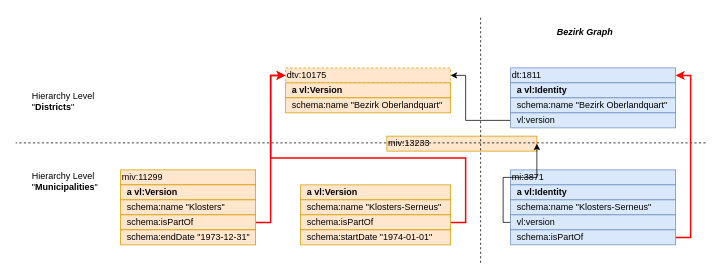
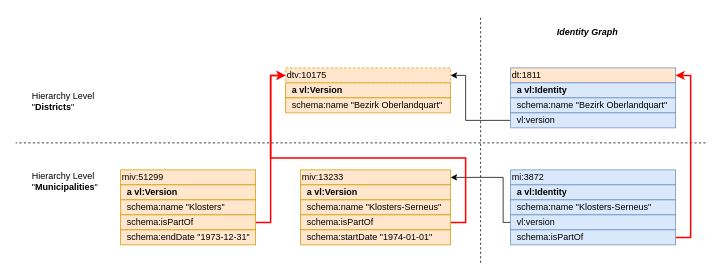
  <mxCell id="0" />
  <mxCell id="1" parent="0" />
- <mxCell id="2" value="miv:13233" style="rounded=0;whiteSpace=wrap;html=1;fillColor=#ffe6cc;strokeColor=#d79b00;align=left;fontSize=12;" parent="1" vertex="1"><mxGeometry x="515" y="181" width="200" height="20" as="geometry" /></mxCell>
+ <mxCell id="2" value="miv:13233" style="rounded=0;whiteSpace=wrap;html=1;fillColor=#ffe6cc;strokeColor=#d79b00;align=left;fontSize=12;" parent="1" vertex="1"><mxGeometry x="400" y="226" width="200" height="20" as="geometry" /></mxCell>
  <mxCell id="3" value="&lt;div style=&quot;font-size: 12px;&quot;&gt;&lt;b style=&quot;font-size: 12px;&quot;&gt;&amp;nbsp; a vl:Version&lt;/b&gt;&lt;br style=&quot;font-size: 12px;&quot;&gt;&lt;/div&gt;" style="rounded=0;whiteSpace=wrap;html=1;fillColor=#ffe6cc;strokeColor=#d79b00;align=left;fontSize=12;" parent="1" vertex="1"><mxGeometry x="400" y="246" width="200" height="20" as="geometry" /></mxCell>
  <mxCell id="4" value="&amp;nbsp; schema:name &quot;Klosters-Serneus&quot;" style="rounded=0;whiteSpace=wrap;html=1;fillColor=#ffe6cc;strokeColor=#d79b00;align=left;fontSize=12;" parent="1" vertex="1"><mxGeometry x="400" y="266" width="200" height="20" as="geometry" /></mxCell>
- <mxCell id="5" value="mi:3871" style="rounded=0;whiteSpace=wrap;html=1;fillColor=#dae8fc;strokeColor=#6c8ebf;align=left;fontSize=12;" parent="1" vertex="1"><mxGeometry x="680" y="226" width="220" height="20" as="geometry" /></mxCell>
+ <mxCell id="5" value="mi:3872" style="rounded=0;whiteSpace=wrap;html=1;fillColor=#dae8fc;strokeColor=#6c8ebf;align=left;fontSize=12;" parent="1" vertex="1"><mxGeometry x="680" y="226" width="220" height="20" as="geometry" /></mxCell>
  <mxCell id="6" value="&lt;b style=&quot;font-size: 12px;&quot;&gt;&amp;nbsp; a vl:Identity&lt;/b&gt;" style="rounded=0;whiteSpace=wrap;html=1;fillColor=#dae8fc;strokeColor=#6c8ebf;align=left;fontSize=12;" parent="1" vertex="1"><mxGeometry x="680" y="246" width="220" height="20" as="geometry" /></mxCell>
  <mxCell id="7" value="&amp;nbsp; schema:name &quot;Klosters-Serneus&quot;" style="rounded=0;whiteSpace=wrap;html=1;fillColor=#dae8fc;strokeColor=#6c8ebf;align=left;fontSize=12;" parent="1" vertex="1"><mxGeometry x="680" y="266" width="220" height="20" as="geometry" /></mxCell>
  <mxCell id="8" style="edgeStyle=orthogonalEdgeStyle;html=1;exitX=0;exitY=0.5;exitDx=0;exitDy=0;entryX=1;entryY=0.5;entryDx=0;entryDy=0;rounded=0;" parent="1" source="9" target="2" edge="1"><mxGeometry relative="1" as="geometry"><Array as="points"><mxPoint x="670" y="296" /><mxPoint x="670" y="236" /></Array></mxGeometry></mxCell>
  <mxCell id="9" value="&amp;nbsp; vl:version" style="rounded=0;whiteSpace=wrap;html=1;fillColor=#dae8fc;strokeColor=#6c8ebf;align=left;fontSize=12;" parent="1" vertex="1"><mxGeometry x="680" y="286" width="220" height="20" as="geometry" /></mxCell>
  <mxCell id="10" value="" style="endArrow=none;dashed=1;html=1;" parent="1" edge="1"><mxGeometry width="50" height="50" relative="1" as="geometry"><mxPoint x="640" y="350" as="sourcePoint" /><mxPoint x="640" y="20" as="targetPoint" /></mxGeometry></mxCell>
- <mxCell id="11" value="&lt;b&gt;&lt;i&gt;Bezirk Graph&lt;/i&gt;&lt;/b&gt;" style="text;html=1;strokeColor=none;fillColor=none;align=left;verticalAlign=middle;whiteSpace=wrap;rounded=0;" parent="1" vertex="1"><mxGeometry x="740" y="28" width="100" height="30" as="geometry" /></mxCell>
+ <mxCell id="11" value="&lt;b&gt;&lt;i&gt;Identity Graph&lt;/i&gt;&lt;/b&gt;" style="text;html=1;strokeColor=none;fillColor=none;align=left;verticalAlign=middle;whiteSpace=wrap;rounded=0;" parent="1" vertex="1"><mxGeometry x="740" y="28" width="100" height="30" as="geometry" /></mxCell>
  <mxCell id="12" value="" style="endArrow=none;dashed=1;html=1;" parent="1" edge="1"><mxGeometry width="50" height="50" relative="1" as="geometry"><mxPoint x="940" y="190" as="sourcePoint" /><mxPoint x="20" y="190" as="targetPoint" /></mxGeometry></mxCell>
  <mxCell id="13" value="dtv:10175" style="rounded=0;whiteSpace=wrap;html=1;fillColor=#ffe6cc;strokeColor=#d79b00;align=left;fontSize=12;dashed=1;" parent="1" vertex="1"><mxGeometry x="380" y="90" width="220" height="20" as="geometry" /></mxCell>
  <mxCell id="14" value="&lt;div style=&quot;font-size: 12px;&quot;&gt;&lt;b style=&quot;font-size: 12px;&quot;&gt;&amp;nbsp; a vl:Version&lt;/b&gt;&lt;br style=&quot;font-size: 12px;&quot;&gt;&lt;/div&gt;" style="rounded=0;whiteSpace=wrap;html=1;fillColor=#ffe6cc;strokeColor=#d79b00;align=left;fontSize=12;" parent="1" vertex="1"><mxGeometry x="380" y="110" width="220" height="20" as="geometry" /></mxCell>
  <mxCell id="15" value="&amp;nbsp; schema:name &quot;Bezirk Oberlandquart&quot;" style="rounded=0;whiteSpace=wrap;html=1;fillColor=#ffe6cc;strokeColor=#d79b00;align=left;fontSize=12;" parent="1" vertex="1"><mxGeometry x="380" y="130" width="220" height="20" as="geometry" /></mxCell>
- <mxCell id="16" value="dt:1811" style="rounded=0;whiteSpace=wrap;html=1;fillColor=#dae8fc;strokeColor=#6c8ebf;align=left;fontSize=12;" parent="1" vertex="1"><mxGeometry x="680" y="90" width="220" height="20" as="geometry" /></mxCell>
+ <mxCell id="16" value="dt:1811" style="rounded=0;whiteSpace=wrap;html=1;fillColor=#ffe6cc;strokeColor=#6c8ebf;align=left;fontSize=12;" parent="1" vertex="1"><mxGeometry x="680" y="90" width="220" height="20" as="geometry" /></mxCell>
  <mxCell id="17" value="&lt;b style=&quot;font-size: 12px;&quot;&gt;&amp;nbsp; a vl:Identity&lt;/b&gt;" style="rounded=0;whiteSpace=wrap;html=1;fillColor=#dae8fc;strokeColor=#6c8ebf;align=left;fontSize=12;" parent="1" vertex="1"><mxGeometry x="680" y="110" width="220" height="20" as="geometry" /></mxCell>
  <mxCell id="18" value="&amp;nbsp; schema:name &quot;Bezirk Oberlandquart&quot;" style="rounded=0;whiteSpace=wrap;html=1;fillColor=#dae8fc;strokeColor=#6c8ebf;align=left;fontSize=12;" parent="1" vertex="1"><mxGeometry x="680" y="130" width="220" height="20" as="geometry" /></mxCell>
  <mxCell id="19" style="edgeStyle=orthogonalEdgeStyle;rounded=0;html=1;exitX=0;exitY=0.5;exitDx=0;exitDy=0;entryX=1;entryY=0.5;entryDx=0;entryDy=0;" parent="1" source="20" target="13" edge="1"><mxGeometry relative="1" as="geometry"><Array as="points"><mxPoint x="620" y="160" /><mxPoint x="620" y="100" /></Array></mxGeometry></mxCell>
  <mxCell id="20" value="&amp;nbsp; vl:version" style="rounded=0;whiteSpace=wrap;html=1;fillColor=#dae8fc;strokeColor=#6c8ebf;align=left;fontSize=12;" parent="1" vertex="1"><mxGeometry x="680" y="150" width="220" height="20" as="geometry" /></mxCell>
  <mxCell id="21" style="edgeStyle=orthogonalEdgeStyle;rounded=0;html=1;exitX=1;exitY=0.5;exitDx=0;exitDy=0;entryX=0;entryY=0.5;entryDx=0;entryDy=0;fillColor=#f8cecc;strokeColor=#FF0000;strokeWidth=2;" edge="1" parent="1" source="22" target="13"><mxGeometry relative="1" as="geometry"><Array as="points"><mxPoint x="620" y="296" /><mxPoint x="620" y="210" /><mxPoint x="360" y="210" /><mxPoint x="360" y="100" /></Array></mxGeometry></mxCell>
  <mxCell id="22" value="&amp;nbsp; schema:isPartOf" style="rounded=0;whiteSpace=wrap;html=1;fillColor=#ffe6cc;strokeColor=#d79b00;align=left;fontSize=12;" parent="1" vertex="1"><mxGeometry x="400" y="286" width="200" height="20" as="geometry" /></mxCell>
  <mxCell id="23" style="edgeStyle=orthogonalEdgeStyle;rounded=0;html=1;exitX=1;exitY=0.5;exitDx=0;exitDy=0;entryX=1;entryY=0.5;entryDx=0;entryDy=0;strokeColor=#FF0000;strokeWidth=2;" parent="1" source="24" target="16" edge="1"><mxGeometry relative="1" as="geometry"><Array as="points"><mxPoint x="920" y="316" /><mxPoint x="920" y="100" /></Array></mxGeometry></mxCell>
  <mxCell id="24" value="&amp;nbsp; schema:isPartOf" style="rounded=0;whiteSpace=wrap;html=1;fillColor=#dae8fc;strokeColor=#6c8ebf;align=left;fontSize=12;" parent="1" vertex="1"><mxGeometry x="680" y="306" width="220" height="20" as="geometry" /></mxCell>
  <mxCell id="25" value="Hierarchy Level &quot;&lt;b&gt;Municipalities&lt;/b&gt;&quot;" style="text;html=1;strokeColor=none;fillColor=none;align=left;verticalAlign=middle;whiteSpace=wrap;rounded=0;" parent="1" vertex="1"><mxGeometry x="40" y="226" width="100" height="30" as="geometry" /></mxCell>
  <mxCell id="26" value="Hierarchy Level &quot;&lt;b&gt;Districts&lt;/b&gt;&quot;" style="text;html=1;strokeColor=none;fillColor=none;align=left;verticalAlign=middle;whiteSpace=wrap;rounded=0;" parent="1" vertex="1"><mxGeometry x="40" y="120" width="100" height="30" as="geometry" /></mxCell>
- <mxCell id="27" value="miv:11299" style="rounded=0;whiteSpace=wrap;html=1;fillColor=#ffe6cc;strokeColor=#d79b00;align=left;fontSize=12;" parent="1" vertex="1"><mxGeometry x="160" y="226" width="180" height="20" as="geometry" /></mxCell>
+ <mxCell id="27" value="miv:51299" style="rounded=0;whiteSpace=wrap;html=1;fillColor=#ffe6cc;strokeColor=#d79b00;align=left;fontSize=12;" parent="1" vertex="1"><mxGeometry x="160" y="226" width="180" height="20" as="geometry" /></mxCell>
  <mxCell id="28" value="&lt;div style=&quot;font-size: 12px;&quot;&gt;&lt;b style=&quot;font-size: 12px;&quot;&gt;&amp;nbsp; a vl:Version&lt;/b&gt;&lt;br style=&quot;font-size: 12px;&quot;&gt;&lt;/div&gt;" style="rounded=0;whiteSpace=wrap;html=1;fillColor=#ffe6cc;strokeColor=#d79b00;align=left;fontSize=12;" parent="1" vertex="1"><mxGeometry x="160" y="246" width="180" height="20" as="geometry" /></mxCell>
  <mxCell id="29" value="&amp;nbsp; schema:name &quot;Klosters&quot;" style="rounded=0;whiteSpace=wrap;html=1;fillColor=#ffe6cc;strokeColor=#d79b00;align=left;fontSize=12;" parent="1" vertex="1"><mxGeometry x="160" y="266" width="180" height="20" as="geometry" /></mxCell>
  <mxCell id="30" style="edgeStyle=orthogonalEdgeStyle;html=1;exitX=1;exitY=0.5;exitDx=0;exitDy=0;entryX=0;entryY=0.5;entryDx=0;entryDy=0;rounded=0;strokeColor=#FF0000;strokeWidth=2;" edge="1" parent="1" source="31" target="13"><mxGeometry relative="1" as="geometry" /></mxCell>
  <mxCell id="31" value="&amp;nbsp; schema:isPartOf" style="rounded=0;whiteSpace=wrap;html=1;fillColor=#ffe6cc;strokeColor=#d79b00;align=left;fontSize=12;" parent="1" vertex="1"><mxGeometry x="160" y="286" width="180" height="20" as="geometry" /></mxCell>
  <mxCell id="32" value="&lt;font style=&quot;font-size: 12px;&quot;&gt;&amp;nbsp; schema:endDate &lt;font style=&quot;font-size: 12px;&quot;&gt;&quot;1973-12-31&quot;&lt;/font&gt;&lt;/font&gt;" style="rounded=0;whiteSpace=wrap;html=1;fillColor=#ffe6cc;strokeColor=#d79b00;align=left;fontSize=12;" vertex="1" parent="1"><mxGeometry x="160" y="306" width="180" height="20" as="geometry" /></mxCell>
  <mxCell id="33" value="&lt;font style=&quot;font-size: 12px;&quot;&gt;&amp;nbsp; schema:startDate &lt;font style=&quot;font-size: 12px;&quot;&gt;&quot;1974-01-01&quot;&lt;/font&gt;&lt;/font&gt;" style="rounded=0;whiteSpace=wrap;html=1;fillColor=#ffe6cc;strokeColor=#d79b00;align=left;fontSize=12;" vertex="1" parent="1"><mxGeometry x="400" y="306" width="200" height="20" as="geometry" /></mxCell>
